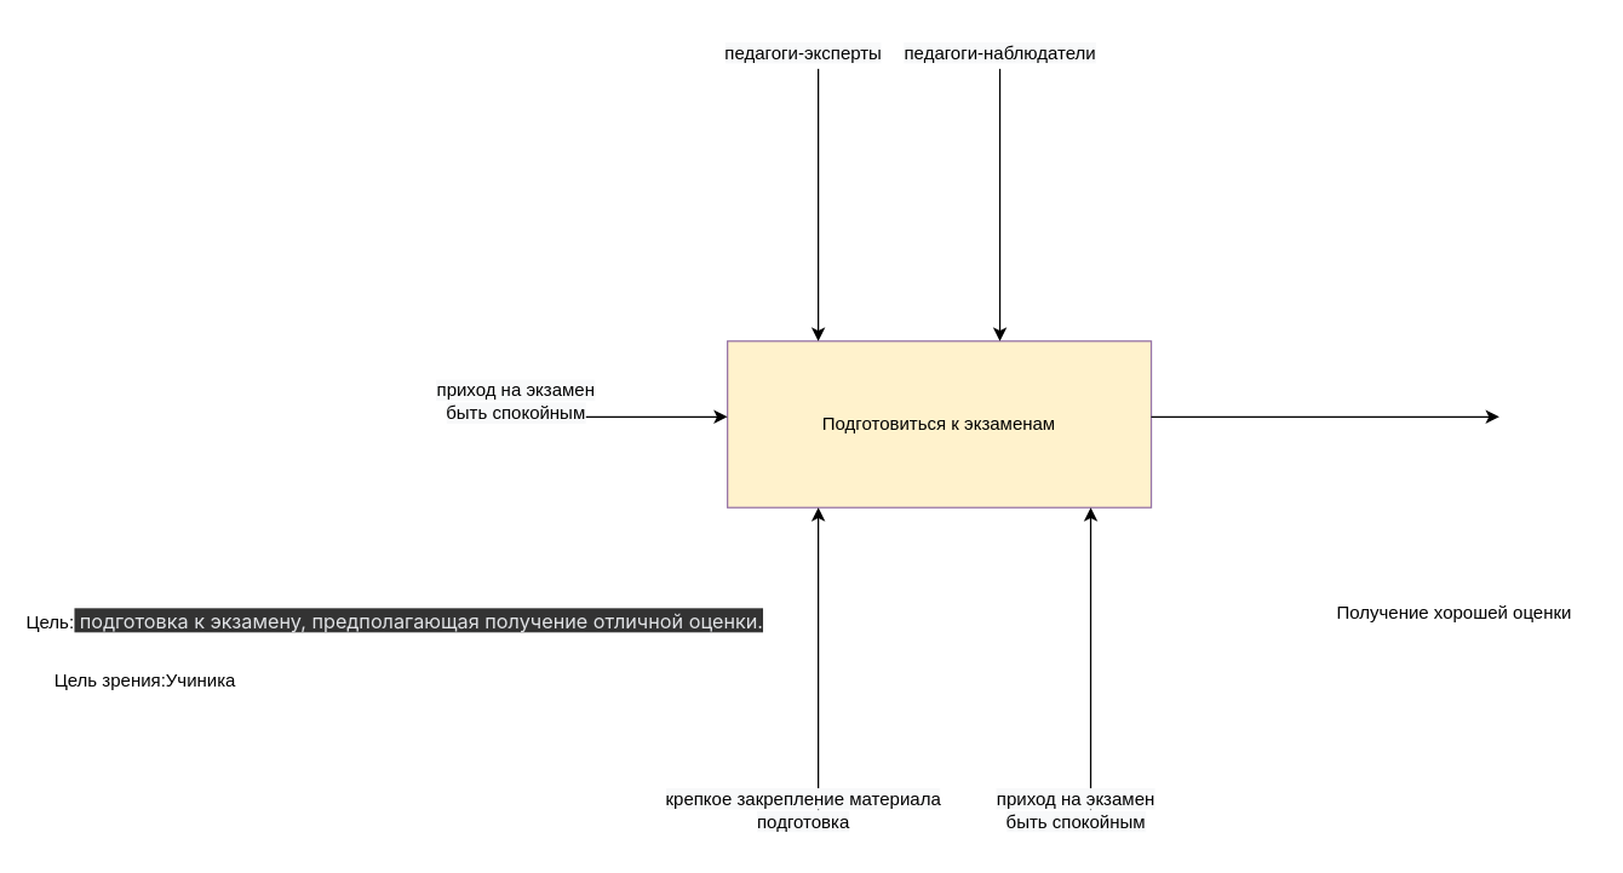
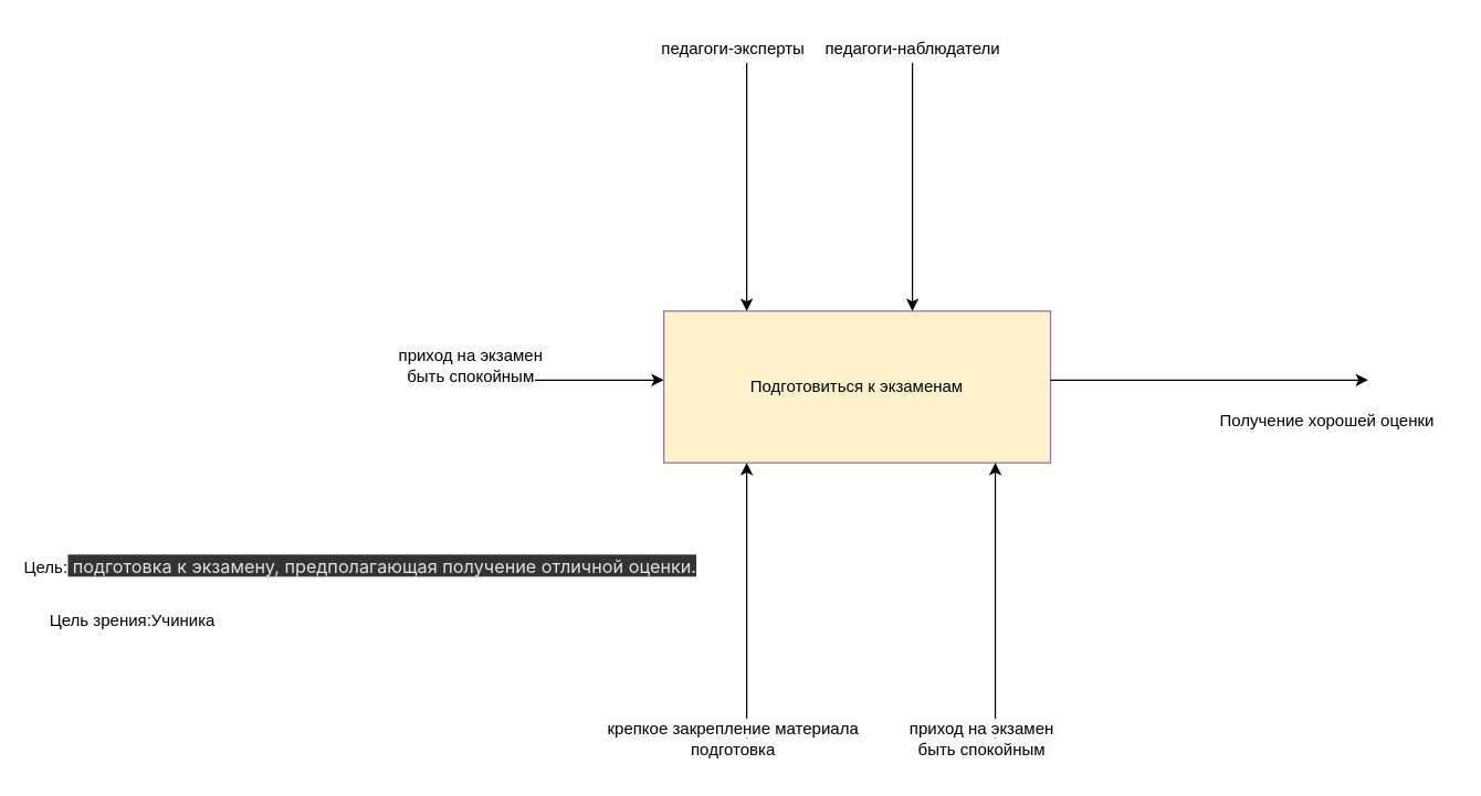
  <mxCell id="0" />
  <mxCell id="1" parent="0" />
  <mxCell id="2" value="Подготовиться к экзаменам" style="rounded=0;whiteSpace=wrap;html=1;fillColor=#fff2cc;strokeColor=#9673a6;" parent="1" vertex="1"><mxGeometry x="480" y="225" width="280" height="110" as="geometry" /></mxCell>
  <mxCell id="3" value="" style="endArrow=classic;html=1;rounded=0;" parent="1" edge="1"><mxGeometry width="50" height="50" relative="1" as="geometry"><mxPoint x="540" y="45" as="sourcePoint" /><mxPoint x="540" y="225" as="targetPoint" /></mxGeometry></mxCell>
  <mxCell id="4" value="" style="endArrow=classic;html=1;rounded=0;" parent="1" edge="1"><mxGeometry width="50" height="50" relative="1" as="geometry"><mxPoint x="660" y="275" as="sourcePoint" /><mxPoint x="660" y="275" as="targetPoint" /></mxGeometry></mxCell>
  <mxCell id="5" value="" style="endArrow=classic;html=1;rounded=0;" parent="1" edge="1"><mxGeometry width="50" height="50" relative="1" as="geometry"><mxPoint x="300" y="275" as="sourcePoint" /><mxPoint x="480" y="275" as="targetPoint" /></mxGeometry></mxCell>
  <mxCell id="6" value="" style="endArrow=classic;html=1;rounded=0;" parent="1" edge="1"><mxGeometry width="50" height="50" relative="1" as="geometry"><mxPoint x="540" y="535" as="sourcePoint" /><mxPoint x="540" y="335" as="targetPoint" /></mxGeometry></mxCell>
  <mxCell id="7" value="" style="endArrow=classic;html=1;rounded=0;" parent="1" edge="1"><mxGeometry width="50" height="50" relative="1" as="geometry"><mxPoint x="760" y="275" as="sourcePoint" /><mxPoint x="990" y="275" as="targetPoint" /></mxGeometry></mxCell>
  <mxCell id="8" value="Цель:&lt;span style=&quot;color: rgb(225, 227, 230); font-family: -apple-system, BlinkMacSystemFont, Roboto, &amp;quot;Open Sans&amp;quot;, &amp;quot;Helvetica Neue&amp;quot;, &amp;quot;Noto Sans Armenian&amp;quot;, &amp;quot;Noto Sans Bengali&amp;quot;, &amp;quot;Noto Sans Cherokee&amp;quot;, &amp;quot;Noto Sans Devanagari&amp;quot;, &amp;quot;Noto Sans Ethiopic&amp;quot;, &amp;quot;Noto Sans Georgian&amp;quot;, &amp;quot;Noto Sans Hebrew&amp;quot;, &amp;quot;Noto Sans Kannada&amp;quot;, &amp;quot;Noto Sans Khmer&amp;quot;, &amp;quot;Noto Sans Lao&amp;quot;, &amp;quot;Noto Sans Osmanya&amp;quot;, &amp;quot;Noto Sans Tamil&amp;quot;, &amp;quot;Noto Sans Telugu&amp;quot;, &amp;quot;Noto Sans Thai&amp;quot;, sans-serif; font-size: 13px; text-align: left; background-color: rgb(51, 51, 51);&quot;&gt;&amp;nbsp;подготовка к экзамену, предполагающая получение отличной оценки.&lt;/span&gt;" style="text;html=1;align=center;verticalAlign=middle;resizable=0;points=[];autosize=1;strokeColor=none;fillColor=none;" parent="1" vertex="1"><mxGeometry x="20" y="395" width="480" height="30" as="geometry" /></mxCell>
  <mxCell id="9" value="Цель зрения:Учиника" style="text;html=1;align=center;verticalAlign=middle;resizable=0;points=[];autosize=1;strokeColor=none;fillColor=none;" parent="1" vertex="1"><mxGeometry x="20" y="435" width="150" height="30" as="geometry" /></mxCell>
  <mxCell id="10" value="" style="endArrow=classic;html=1;rounded=0;" parent="1" edge="1"><mxGeometry width="50" height="50" relative="1" as="geometry"><mxPoint x="660" y="45" as="sourcePoint" /><mxPoint x="660" y="225" as="targetPoint" /></mxGeometry></mxCell>
  <mxCell id="11" value="" style="endArrow=classic;html=1;rounded=0;" parent="1" edge="1"><mxGeometry width="50" height="50" relative="1" as="geometry"><mxPoint x="720" y="535" as="sourcePoint" /><mxPoint x="720" y="335" as="targetPoint" /></mxGeometry></mxCell>
- <mxCell id="12" value="Получение хорошей оценки&lt;br&gt;" style="text;html=1;align=center;verticalAlign=middle;resizable=0;points=[];autosize=1;strokeColor=none;fillColor=none;" parent="1" vertex="1"><mxGeometry x="870" y="390" width="180" height="30" as="geometry" /></mxCell>
+ <mxCell id="12" value="Получение хорошей оценки&lt;br&gt;" style="text;html=1;align=center;verticalAlign=middle;resizable=0;points=[];autosize=1;strokeColor=none;fillColor=none;" parent="1" vertex="1"><mxGeometry x="870" y="290" width="180" height="30" as="geometry" /></mxCell>
  <mxCell id="13" value="&lt;span style=&quot;color: rgb(0, 0, 0); background-color: rgb(248, 249, 250);&quot;&gt;крепкое закрепление материала&lt;/span&gt;&lt;br style=&quot;color: rgb(0, 0, 0); background-color: rgb(248, 249, 250);&quot;&gt;&lt;span style=&quot;color: rgb(0, 0, 0); background-color: rgb(248, 249, 250);&quot;&gt;подготовка&lt;/span&gt;" style="text;html=1;align=center;verticalAlign=middle;resizable=0;points=[];autosize=1;strokeColor=none;fillColor=none;" vertex="1" parent="1"><mxGeometry x="425" y="515" width="210" height="40" as="geometry" /></mxCell>
  <mxCell id="14" value="&lt;span style=&quot;color: rgb(0, 0, 0); background-color: rgb(248, 249, 250);&quot;&gt;приход на экзамен&lt;/span&gt;&lt;br style=&quot;color: rgb(0, 0, 0);&quot;&gt;&lt;span style=&quot;color: rgb(0, 0, 0); background-color: rgb(248, 249, 250);&quot;&gt;быть спокойным&lt;/span&gt;" style="text;html=1;align=center;verticalAlign=middle;resizable=0;points=[];autosize=1;strokeColor=none;fillColor=none;" vertex="1" parent="1"><mxGeometry x="645" y="515" width="130" height="40" as="geometry" /></mxCell>
  <mxCell id="15" value="&lt;span style=&quot;color: rgb(0, 0, 0); background-color: rgb(248, 249, 250);&quot;&gt;приход на экзамен&lt;/span&gt;&lt;br style=&quot;color: rgb(0, 0, 0);&quot;&gt;&lt;span style=&quot;color: rgb(0, 0, 0); background-color: rgb(248, 249, 250);&quot;&gt;быть спокойным&lt;/span&gt;" style="text;html=1;align=center;verticalAlign=middle;resizable=0;points=[];autosize=1;strokeColor=none;fillColor=none;" vertex="1" parent="1"><mxGeometry x="275" y="245" width="130" height="40" as="geometry" /></mxCell>
  <mxCell id="16" value="&lt;span style=&quot;color: rgb(0, 0, 0); background-color: rgb(248, 249, 250);&quot;&gt;педагоги-эксперты&lt;/span&gt;" style="text;html=1;align=center;verticalAlign=middle;resizable=0;points=[];autosize=1;strokeColor=none;fillColor=none;" vertex="1" parent="1"><mxGeometry x="465" y="20" width="130" height="30" as="geometry" /></mxCell>
  <mxCell id="17" value="&lt;span style=&quot;color: rgb(0, 0, 0); background-color: rgb(248, 249, 250);&quot;&gt;педагоги-наблюдатели&lt;/span&gt;" style="text;html=1;align=center;verticalAlign=middle;resizable=0;points=[];autosize=1;strokeColor=none;fillColor=none;" vertex="1" parent="1"><mxGeometry x="585" y="20" width="150" height="30" as="geometry" /></mxCell>
